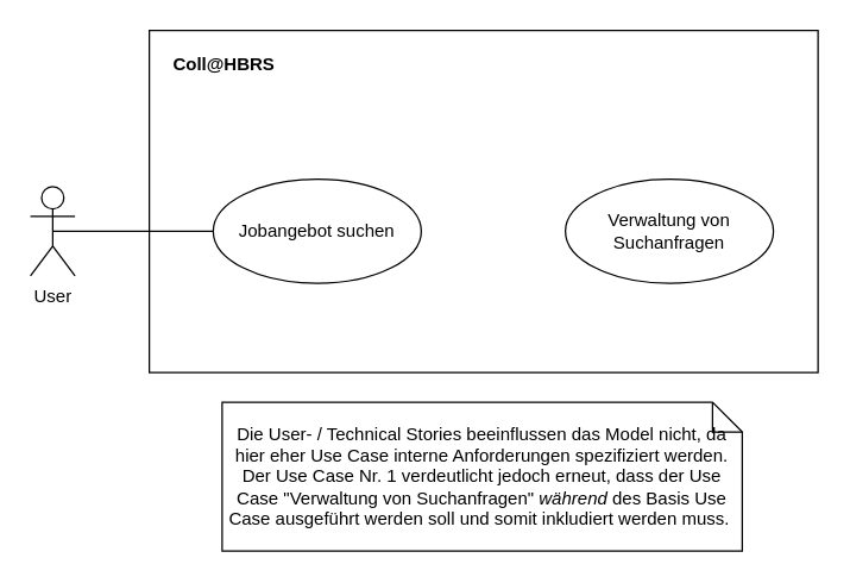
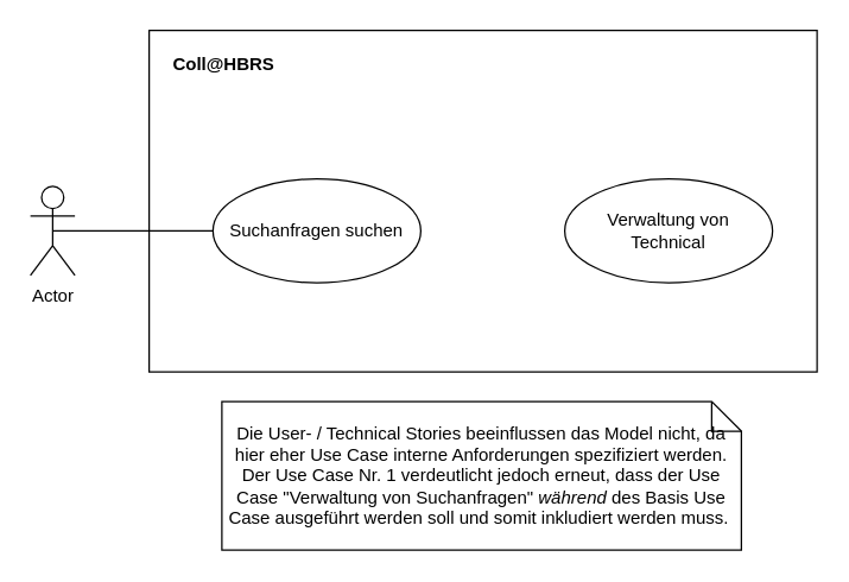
  <mxCell id="0" />
  <mxCell id="1" parent="0" />
  <mxCell id="2" value="" style="html=1;whiteSpace=wrap;" vertex="1" parent="1"><mxGeometry x="100" y="20" width="450" height="230" as="geometry" /></mxCell>
- <mxCell id="3" value="Jobangebot suchen" style="ellipse;whiteSpace=wrap;html=1;" vertex="1" parent="1"><mxGeometry x="143" y="120" width="140" height="70" as="geometry" /></mxCell>
+ <mxCell id="3" value="Suchanfragen suchen" style="ellipse;whiteSpace=wrap;html=1;" vertex="1" parent="1"><mxGeometry x="143" y="120" width="140" height="70" as="geometry" /></mxCell>
  <mxCell id="4" style="edgeStyle=orthogonalEdgeStyle;rounded=0;orthogonalLoop=1;jettySize=auto;html=1;exitX=0.5;exitY=0.5;exitDx=0;exitDy=0;exitPerimeter=0;entryX=0;entryY=0.5;entryDx=0;entryDy=0;endArrow=none;" edge="1" parent="1" source="5" target="3"><mxGeometry relative="1" as="geometry" /></mxCell>
- <mxCell id="5" value="User" style="shape=umlActor;verticalLabelPosition=bottom;verticalAlign=top;html=1;" vertex="1" parent="1"><mxGeometry x="20" y="125" width="30" height="60" as="geometry" /></mxCell>
- <mxCell id="6" value="Verwaltung von&lt;br&gt;Suchanfragen" style="ellipse;whiteSpace=wrap;html=1;" vertex="1" parent="1"><mxGeometry x="380" y="120" width="140" height="70" as="geometry" /></mxCell>
+ <mxCell id="5" value="Actor" style="shape=umlActor;verticalLabelPosition=bottom;verticalAlign=top;html=1;" vertex="1" parent="1"><mxGeometry x="20" y="125" width="30" height="60" as="geometry" /></mxCell>
+ <mxCell id="6" value="Verwaltung von&lt;br&gt;Technical" style="ellipse;whiteSpace=wrap;html=1;" vertex="1" parent="1"><mxGeometry x="380" y="120" width="140" height="70" as="geometry" /></mxCell>
  <mxCell id="7" value="Coll@HBRS" style="text;align=center;fontStyle=1;verticalAlign=middle;spacingLeft=3;spacingRight=3;strokeColor=none;rotatable=0;points=[[0,0.5],[1,0.5]];portConstraint=eastwest;html=1;" vertex="1" parent="1"><mxGeometry x="110" y="30" width="80" height="26" as="geometry" /></mxCell>
  <mxCell id="8" value="Die User- / Technical Stories beeinflussen das Model nicht, da hier eher Use Case interne Anforderungen spezifiziert werden. Der Use Case Nr. 1 verdeutlicht jedoch erneut, dass der Use Case &quot;Verwaltung von Suchanfragen&quot; &lt;i&gt;während &lt;/i&gt;des Basis Use Case ausgeführt werden soll und somit inkludiert werden muss.&amp;nbsp;" style="shape=note;size=20;whiteSpace=wrap;html=1;" vertex="1" parent="1"><mxGeometry x="149" y="270" width="350" height="100" as="geometry" /></mxCell>
